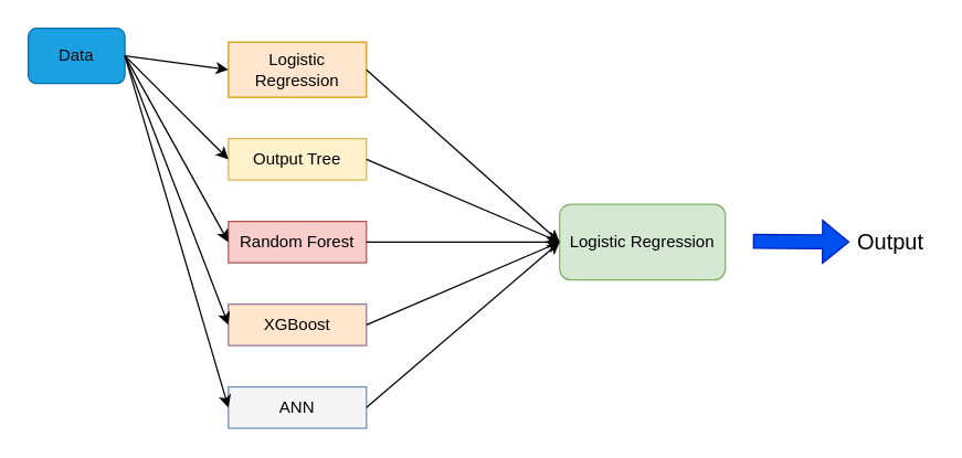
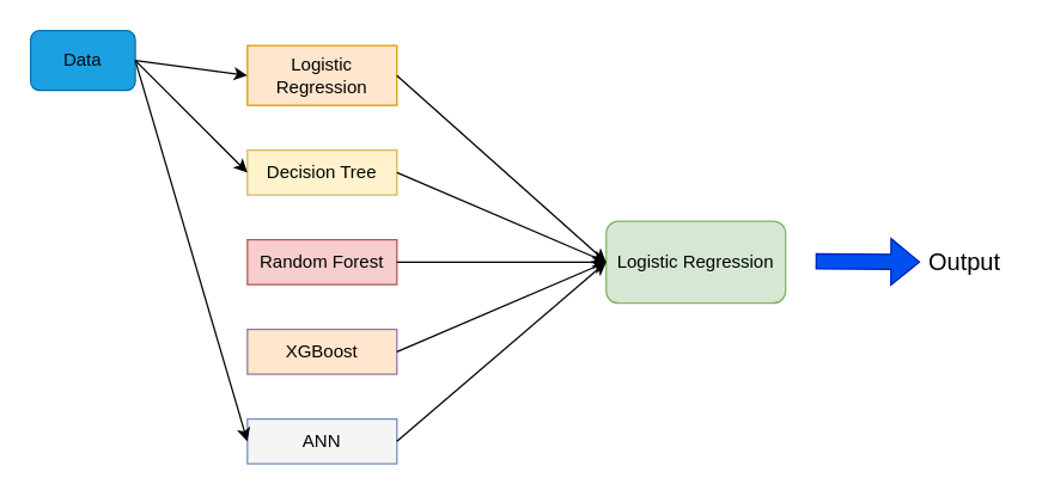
  <mxCell id="0" />
  <mxCell id="1" parent="0" />
  <mxCell id="2" value="&lt;font color=&quot;#0a0a0a&quot;&gt;Data&lt;/font&gt;" style="rounded=1;whiteSpace=wrap;html=1;fillColor=#1ba1e2;fontColor=#ffffff;strokeColor=#006EAF;" vertex="1" parent="1"><mxGeometry x="20" y="20" width="70" height="40" as="geometry" /></mxCell>
  <mxCell id="3" value="Logistic Regression" style="rounded=0;whiteSpace=wrap;html=1;fillColor=#ffe6cc;strokeColor=#d79b00;" vertex="1" parent="1"><mxGeometry x="165" y="30" width="100" height="40" as="geometry" /></mxCell>
- <mxCell id="4" value="Output Tree" style="rounded=0;whiteSpace=wrap;html=1;fillColor=#fff2cc;strokeColor=#d6b656;" vertex="1" parent="1"><mxGeometry x="165" y="100" width="100" height="30" as="geometry" /></mxCell>
+ <mxCell id="4" value="Decision Tree" style="rounded=0;whiteSpace=wrap;html=1;fillColor=#fff2cc;strokeColor=#d6b656;" vertex="1" parent="1"><mxGeometry x="165" y="100" width="100" height="30" as="geometry" /></mxCell>
  <mxCell id="5" value="Random Forest" style="rounded=0;whiteSpace=wrap;html=1;fillColor=#f8cecc;strokeColor=#b85450;" vertex="1" parent="1"><mxGeometry x="165" y="160" width="100" height="30" as="geometry" /></mxCell>
  <mxCell id="6" value="XGBoost" style="rounded=0;whiteSpace=wrap;html=1;fillColor=#ffe6cc;strokeColor=#9673a6;" vertex="1" parent="1"><mxGeometry x="165" y="220" width="100" height="30" as="geometry" /></mxCell>
  <mxCell id="7" value="ANN" style="rounded=0;whiteSpace=wrap;html=1;fillColor=#f5f5f5;strokeColor=#6c8ebf;" vertex="1" parent="1"><mxGeometry x="165" y="280" width="100" height="30" as="geometry" /></mxCell>
  <mxCell id="8" value="Logistic Regression" style="rounded=1;whiteSpace=wrap;html=1;fillColor=#d5e8d4;strokeColor=#82b366;" vertex="1" parent="1"><mxGeometry x="405" y="147.5" width="120" height="55" as="geometry" /></mxCell>
  <mxCell id="9" value="" style="endArrow=classic;html=1;rounded=0;exitX=1;exitY=0.5;exitDx=0;exitDy=0;entryX=0;entryY=0.5;entryDx=0;entryDy=0;" edge="1" parent="1" source="2" target="3"><mxGeometry width="50" height="50" relative="1" as="geometry"><mxPoint x="535" y="210" as="sourcePoint" /><mxPoint x="585" y="160" as="targetPoint" /></mxGeometry></mxCell>
  <mxCell id="10" value="" style="endArrow=classic;html=1;rounded=0;exitX=1;exitY=0.5;exitDx=0;exitDy=0;entryX=0;entryY=0.5;entryDx=0;entryDy=0;" edge="1" parent="1" source="2" target="4"><mxGeometry width="50" height="50" relative="1" as="geometry"><mxPoint x="75" y="320" as="sourcePoint" /><mxPoint x="125" y="270" as="targetPoint" /></mxGeometry></mxCell>
- <mxCell id="11" value="" style="endArrow=classic;html=1;rounded=0;exitX=1;exitY=0.5;exitDx=0;exitDy=0;entryX=0;entryY=0.5;entryDx=0;entryDy=0;" edge="1" parent="1" source="2" target="5"><mxGeometry width="50" height="50" relative="1" as="geometry"><mxPoint x="45" y="280" as="sourcePoint" /><mxPoint x="95" y="230" as="targetPoint" /></mxGeometry></mxCell>
- <mxCell id="12" value="" style="endArrow=classic;html=1;rounded=0;exitX=1;exitY=0.5;exitDx=0;exitDy=0;entryX=0;entryY=0.5;entryDx=0;entryDy=0;" edge="1" parent="1" source="2" target="6"><mxGeometry width="50" height="50" relative="1" as="geometry"><mxPoint x="75" y="300" as="sourcePoint" /><mxPoint x="125" y="250" as="targetPoint" /></mxGeometry></mxCell>
  <mxCell id="13" value="" style="endArrow=classic;html=1;rounded=0;exitX=1;exitY=0.5;exitDx=0;exitDy=0;entryX=0;entryY=0.5;entryDx=0;entryDy=0;" edge="1" parent="1" source="2" target="7"><mxGeometry width="50" height="50" relative="1" as="geometry"><mxPoint x="485" y="230" as="sourcePoint" /><mxPoint x="535" y="180" as="targetPoint" /></mxGeometry></mxCell>
  <mxCell id="14" value="" style="endArrow=classic;html=1;rounded=0;exitX=1;exitY=0.5;exitDx=0;exitDy=0;entryX=0;entryY=0.5;entryDx=0;entryDy=0;" edge="1" parent="1" source="7" target="8"><mxGeometry width="50" height="50" relative="1" as="geometry"><mxPoint x="295" y="300" as="sourcePoint" /><mxPoint x="345" y="250" as="targetPoint" /></mxGeometry></mxCell>
  <mxCell id="15" value="" style="endArrow=classic;html=1;rounded=0;exitX=1;exitY=0.5;exitDx=0;exitDy=0;entryX=0;entryY=0.5;entryDx=0;entryDy=0;" edge="1" parent="1" source="6" target="8"><mxGeometry width="50" height="50" relative="1" as="geometry"><mxPoint x="285" y="210" as="sourcePoint" /><mxPoint x="335" y="160" as="targetPoint" /></mxGeometry></mxCell>
  <mxCell id="16" value="" style="endArrow=classic;html=1;rounded=0;exitX=1;exitY=0.5;exitDx=0;exitDy=0;entryX=0;entryY=0.5;entryDx=0;entryDy=0;" edge="1" parent="1" source="5" target="8"><mxGeometry width="50" height="50" relative="1" as="geometry"><mxPoint x="285" y="200" as="sourcePoint" /><mxPoint x="335" y="150" as="targetPoint" /></mxGeometry></mxCell>
  <mxCell id="17" value="" style="endArrow=classic;html=1;rounded=0;exitX=1;exitY=0.5;exitDx=0;exitDy=0;entryX=0;entryY=0.5;entryDx=0;entryDy=0;" edge="1" parent="1" source="4" target="8"><mxGeometry width="50" height="50" relative="1" as="geometry"><mxPoint x="285" y="140" as="sourcePoint" /><mxPoint x="335" y="90" as="targetPoint" /></mxGeometry></mxCell>
  <mxCell id="18" value="" style="endArrow=classic;html=1;rounded=0;exitX=1;exitY=0.5;exitDx=0;exitDy=0;entryX=0;entryY=0.5;entryDx=0;entryDy=0;" edge="1" parent="1" source="3" target="8"><mxGeometry width="50" height="50" relative="1" as="geometry"><mxPoint x="305" y="60" as="sourcePoint" /><mxPoint x="355" y="10" as="targetPoint" /></mxGeometry></mxCell>
  <mxCell id="19" value="" style="shape=flexArrow;endArrow=classic;html=1;rounded=0;fillColor=#0050ef;strokeColor=#001DBC;" edge="1" parent="1" target="20"><mxGeometry width="50" height="50" relative="1" as="geometry"><mxPoint x="545" y="174.5" as="sourcePoint" /><mxPoint x="625" y="174.5" as="targetPoint" /></mxGeometry></mxCell>
  <mxCell id="20" value="&lt;font style=&quot;font-size: 16px;&quot;&gt;Output&lt;/font&gt;" style="text;html=1;strokeColor=none;fillColor=none;align=center;verticalAlign=middle;whiteSpace=wrap;rounded=0;" vertex="1" parent="1"><mxGeometry x="615" y="160" width="60" height="30" as="geometry" /></mxCell>
